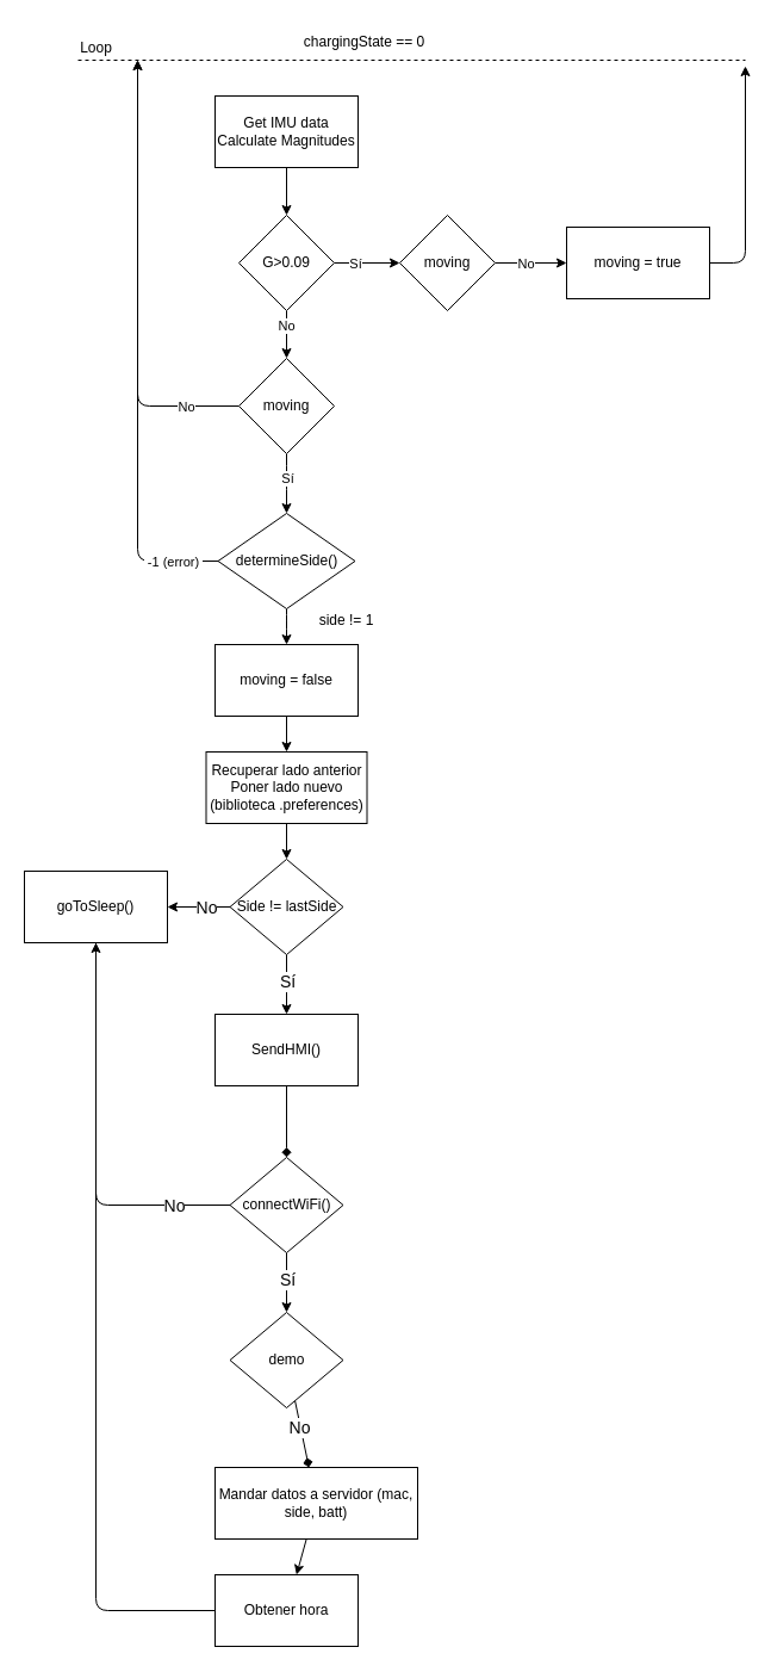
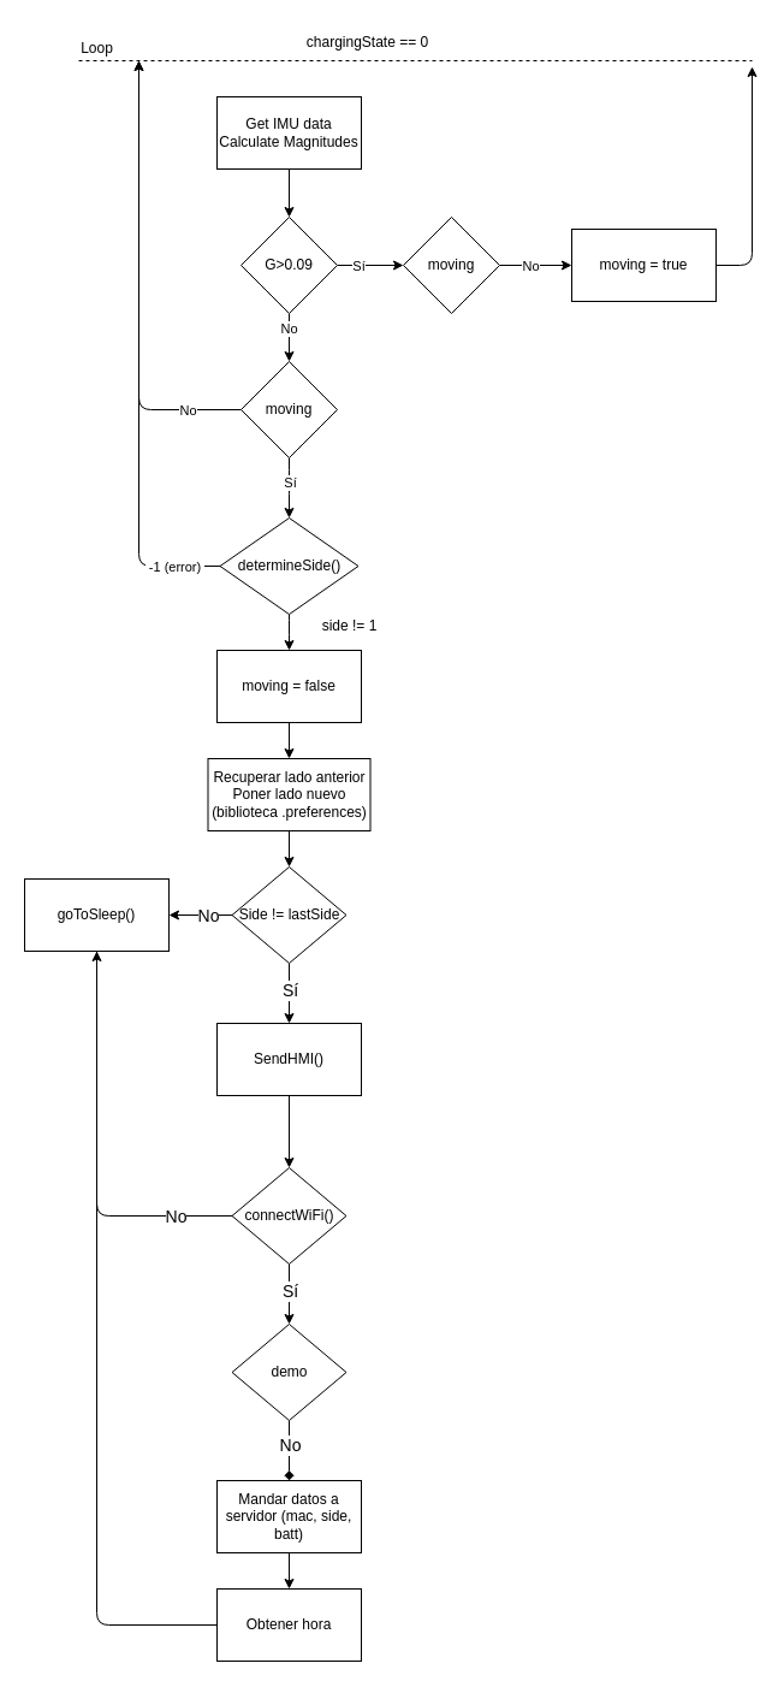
  <mxCell id="0" />
  <mxCell id="1" parent="0" />
  <mxCell id="2" value="" style="edgeStyle=none;html=1;" parent="1" source="3" edge="1"><mxGeometry relative="1" as="geometry"><mxPoint x="240" y="180" as="targetPoint" /></mxGeometry></mxCell>
  <mxCell id="3" value="Get IMU data&lt;br&gt;Calculate Magnitudes" style="rounded=0;whiteSpace=wrap;html=1;" parent="1" vertex="1"><mxGeometry x="180" y="80" width="120" height="60" as="geometry" /></mxCell>
  <mxCell id="4" value="" style="edgeStyle=none;html=1;" parent="1" source="8" target="11" edge="1"><mxGeometry relative="1" as="geometry" /></mxCell>
  <mxCell id="5" value="Sí" style="edgeLabel;html=1;align=center;verticalAlign=middle;resizable=0;points=[];" parent="4" vertex="1" connectable="0"><mxGeometry x="-0.358" y="-1" relative="1" as="geometry"><mxPoint x="-1" y="-1" as="offset" /></mxGeometry></mxCell>
  <mxCell id="6" value="" style="edgeStyle=none;html=1;" parent="1" source="8" target="16" edge="1"><mxGeometry relative="1" as="geometry" /></mxCell>
  <mxCell id="7" value="No" style="edgeLabel;html=1;align=center;verticalAlign=middle;resizable=0;points=[];" parent="6" vertex="1" connectable="0"><mxGeometry x="-0.396" y="-1" relative="1" as="geometry"><mxPoint as="offset" /></mxGeometry></mxCell>
  <mxCell id="8" value="G&amp;gt;0.09" style="rhombus;whiteSpace=wrap;html=1;rounded=0;" parent="1" vertex="1"><mxGeometry x="200" y="180" width="80" height="80" as="geometry" /></mxCell>
  <mxCell id="9" value="" style="edgeStyle=none;html=1;" parent="1" source="11" target="13" edge="1"><mxGeometry relative="1" as="geometry"><Array as="points" /></mxGeometry></mxCell>
  <mxCell id="10" value="No" style="edgeLabel;html=1;align=center;verticalAlign=middle;resizable=0;points=[];" parent="9" vertex="1" connectable="0"><mxGeometry x="-0.181" relative="1" as="geometry"><mxPoint as="offset" /></mxGeometry></mxCell>
  <mxCell id="11" value="moving" style="rhombus;whiteSpace=wrap;html=1;rounded=0;" parent="1" vertex="1"><mxGeometry x="335" y="180" width="80" height="80" as="geometry" /></mxCell>
  <mxCell id="12" style="edgeStyle=none;html=1;" edge="1" parent="1" source="13"><mxGeometry relative="1" as="geometry"><mxPoint x="625" y="55" as="targetPoint" /><Array as="points"><mxPoint x="625" y="220" /></Array></mxGeometry></mxCell>
  <mxCell id="13" value="moving = true" style="whiteSpace=wrap;html=1;rounded=0;" parent="1" vertex="1"><mxGeometry x="475" y="190" width="120" height="60" as="geometry" /></mxCell>
  <mxCell id="14" value="" style="edgeStyle=none;html=1;" parent="1" source="16" edge="1"><mxGeometry relative="1" as="geometry"><mxPoint x="240" y="430" as="targetPoint" /><Array as="points"><mxPoint x="240" y="400" /></Array></mxGeometry></mxCell>
  <mxCell id="15" value="Sí" style="edgeLabel;html=1;align=center;verticalAlign=middle;resizable=0;points=[];" parent="14" vertex="1" connectable="0"><mxGeometry x="-0.377" y="1" relative="1" as="geometry"><mxPoint x="-1" y="4" as="offset" /></mxGeometry></mxCell>
  <mxCell id="16" value="moving" style="rhombus;whiteSpace=wrap;html=1;rounded=0;" parent="1" vertex="1"><mxGeometry x="200" y="300" width="80" height="80" as="geometry" /></mxCell>
  <mxCell id="17" value="" style="endArrow=classic;html=1;exitX=0;exitY=0.5;exitDx=0;exitDy=0;" parent="1" source="16" edge="1"><mxGeometry width="50" height="50" relative="1" as="geometry"><mxPoint x="95" y="330" as="sourcePoint" /><mxPoint x="115" y="50" as="targetPoint" /><Array as="points"><mxPoint x="115" y="340" /></Array></mxGeometry></mxCell>
  <mxCell id="18" value="No" style="edgeLabel;html=1;align=center;verticalAlign=middle;resizable=0;points=[];" parent="17" vertex="1" connectable="0"><mxGeometry x="-0.826" y="1" relative="1" as="geometry"><mxPoint x="-12" y="-1" as="offset" /></mxGeometry></mxCell>
  <mxCell id="19" value="" style="endArrow=none;dashed=1;html=1;" parent="1" edge="1"><mxGeometry width="50" height="50" relative="1" as="geometry"><mxPoint x="65" y="50" as="sourcePoint" /><mxPoint x="625" y="50" as="targetPoint" /><Array as="points"><mxPoint x="85" y="50" /></Array></mxGeometry></mxCell>
  <mxCell id="20" value="Loop" style="text;html=1;align=center;verticalAlign=middle;resizable=0;points=[];autosize=1;strokeColor=none;fillColor=none;" parent="1" vertex="1"><mxGeometry x="55" y="25" width="50" height="30" as="geometry" /></mxCell>
  <mxCell id="21" value="chargingState == 0" style="text;html=1;align=center;verticalAlign=middle;resizable=0;points=[];autosize=1;strokeColor=none;fillColor=none;" parent="1" vertex="1"><mxGeometry x="245" y="20" width="120" height="30" as="geometry" /></mxCell>
  <mxCell id="22" style="edgeStyle=none;html=1;" parent="1" source="25" edge="1"><mxGeometry relative="1" as="geometry"><mxPoint x="115" y="50" as="targetPoint" /><Array as="points"><mxPoint x="115" y="470" /></Array></mxGeometry></mxCell>
  <mxCell id="23" value="&amp;nbsp;-1 (error)&amp;nbsp;" style="edgeLabel;html=1;align=center;verticalAlign=middle;resizable=0;points=[];" parent="22" vertex="1" connectable="0"><mxGeometry x="-0.805" y="-1" relative="1" as="geometry"><mxPoint x="10" y="1" as="offset" /></mxGeometry></mxCell>
  <mxCell id="24" value="" style="edgeStyle=none;html=1;" parent="1" source="25" target="27" edge="1"><mxGeometry relative="1" as="geometry"><Array as="points"><mxPoint x="240" y="520" /></Array></mxGeometry></mxCell>
  <mxCell id="25" value="determineSide()" style="rhombus;whiteSpace=wrap;html=1;" parent="1" vertex="1"><mxGeometry x="182.5" y="430" width="115" height="80" as="geometry" /></mxCell>
  <mxCell id="26" value="" style="edgeStyle=none;html=1;fontSize=14;" parent="1" source="27" target="29" edge="1"><mxGeometry relative="1" as="geometry" /></mxCell>
  <mxCell id="27" value="moving = false" style="whiteSpace=wrap;html=1;" parent="1" vertex="1"><mxGeometry x="180" y="540" width="120" height="60" as="geometry" /></mxCell>
  <mxCell id="28" value="" style="edgeStyle=none;html=1;fontSize=14;" parent="1" source="29" target="34" edge="1"><mxGeometry relative="1" as="geometry" /></mxCell>
  <mxCell id="29" value="Recuperar lado anterior&lt;br&gt;Poner lado nuevo&lt;br&gt;(biblioteca .preferences)" style="whiteSpace=wrap;html=1;" parent="1" vertex="1"><mxGeometry x="172.5" y="630" width="135" height="60" as="geometry" /></mxCell>
  <mxCell id="30" value="" style="edgeStyle=none;html=1;fontSize=14;" parent="1" source="34" target="35" edge="1"><mxGeometry relative="1" as="geometry" /></mxCell>
  <mxCell id="31" value="No" style="edgeLabel;html=1;align=center;verticalAlign=middle;resizable=0;points=[];fontSize=14;" parent="30" vertex="1" connectable="0"><mxGeometry x="-0.246" relative="1" as="geometry"><mxPoint as="offset" /></mxGeometry></mxCell>
  <mxCell id="32" value="" style="edgeStyle=none;html=1;fontSize=14;" parent="1" source="34" target="37" edge="1"><mxGeometry relative="1" as="geometry" /></mxCell>
  <mxCell id="33" value="Sí" style="edgeLabel;html=1;align=center;verticalAlign=middle;resizable=0;points=[];fontSize=14;" parent="32" vertex="1" connectable="0"><mxGeometry x="-0.568" y="-2" relative="1" as="geometry"><mxPoint x="2" y="11" as="offset" /></mxGeometry></mxCell>
  <mxCell id="34" value="Side != lastSide" style="rhombus;whiteSpace=wrap;html=1;" parent="1" vertex="1"><mxGeometry x="192.5" y="720" width="95" height="80" as="geometry" /></mxCell>
  <mxCell id="35" value="goToSleep()" style="whiteSpace=wrap;html=1;" parent="1" vertex="1"><mxGeometry x="20" y="730" width="120" height="60" as="geometry" /></mxCell>
- <mxCell id="36" value="" style="edgeStyle=none;html=1;fontSize=14;endArrow=diamond;" parent="1" source="37" target="42" edge="1"><mxGeometry relative="1" as="geometry" /></mxCell>
+ <mxCell id="36" value="" style="edgeStyle=none;html=1;fontSize=14;" parent="1" source="37" target="42" edge="1"><mxGeometry relative="1" as="geometry" /></mxCell>
  <mxCell id="37" value="SendHMI()" style="whiteSpace=wrap;html=1;" parent="1" vertex="1"><mxGeometry x="180" y="850" width="120" height="60" as="geometry" /></mxCell>
  <mxCell id="38" style="edgeStyle=none;html=1;entryX=0.5;entryY=1;entryDx=0;entryDy=0;fontSize=14;endArrow=none;" parent="1" source="42" target="35" edge="1"><mxGeometry relative="1" as="geometry"><Array as="points"><mxPoint x="80" y="1010" /></Array></mxGeometry></mxCell>
  <mxCell id="39" value="No" style="edgeLabel;html=1;align=center;verticalAlign=middle;resizable=0;points=[];fontSize=14;" parent="38" vertex="1" connectable="0"><mxGeometry x="-0.719" relative="1" as="geometry"><mxPoint as="offset" /></mxGeometry></mxCell>
  <mxCell id="40" value="" style="edgeStyle=none;html=1;fontSize=14;" parent="1" source="42" target="45" edge="1"><mxGeometry relative="1" as="geometry" /></mxCell>
  <mxCell id="41" value="Sí" style="edgeLabel;html=1;align=center;verticalAlign=middle;resizable=0;points=[];fontSize=14;" parent="40" vertex="1" connectable="0"><mxGeometry x="-0.606" y="-1" relative="1" as="geometry"><mxPoint x="1" y="12" as="offset" /></mxGeometry></mxCell>
  <mxCell id="42" value="connectWiFi()" style="rhombus;whiteSpace=wrap;html=1;" parent="1" vertex="1"><mxGeometry x="192.5" y="970" width="95" height="80" as="geometry" /></mxCell>
  <mxCell id="43" value="" style="edgeStyle=none;html=1;fontSize=14;endArrow=diamond;" parent="1" source="45" target="47" edge="1"><mxGeometry relative="1" as="geometry" /></mxCell>
  <mxCell id="44" value="No" style="edgeLabel;html=1;align=center;verticalAlign=middle;resizable=0;points=[];fontSize=14;" parent="43" vertex="1" connectable="0"><mxGeometry x="-0.402" y="-2" relative="1" as="geometry"><mxPoint x="2" y="5" as="offset" /></mxGeometry></mxCell>
  <mxCell id="45" value="demo" style="rhombus;whiteSpace=wrap;html=1;" parent="1" vertex="1"><mxGeometry x="192.5" y="1100" width="95" height="80" as="geometry" /></mxCell>
  <mxCell id="46" value="" style="edgeStyle=none;html=1;fontSize=14;" parent="1" source="47" target="49" edge="1"><mxGeometry relative="1" as="geometry" /></mxCell>
- <mxCell id="47" value="Mandar datos a servidor (mac, side, batt)" style="whiteSpace=wrap;html=1;" parent="1" vertex="1"><mxGeometry x="180" y="1230" width="170" height="60" as="geometry" /></mxCell>
+ <mxCell id="47" value="Mandar datos a servidor (mac, side, batt)" style="whiteSpace=wrap;html=1;" parent="1" vertex="1"><mxGeometry x="180" y="1230" width="120" height="60" as="geometry" /></mxCell>
  <mxCell id="48" style="edgeStyle=none;html=1;entryX=0.5;entryY=1;entryDx=0;entryDy=0;fontSize=14;" parent="1" source="49" target="35" edge="1"><mxGeometry relative="1" as="geometry"><Array as="points"><mxPoint x="80" y="1350" /></Array></mxGeometry></mxCell>
  <mxCell id="49" value="Obtener hora" style="whiteSpace=wrap;html=1;" parent="1" vertex="1"><mxGeometry x="180" y="1320" width="120" height="60" as="geometry" /></mxCell>
  <mxCell id="50" value="side != 1" style="text;html=1;align=center;verticalAlign=middle;resizable=0;points=[];autosize=1;strokeColor=none;fillColor=none;" vertex="1" parent="1"><mxGeometry x="255" y="505" width="70" height="30" as="geometry" /></mxCell>
